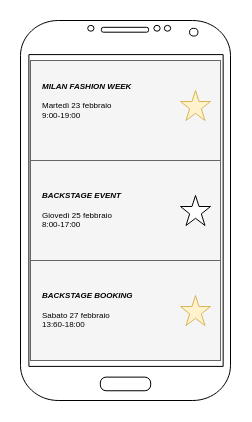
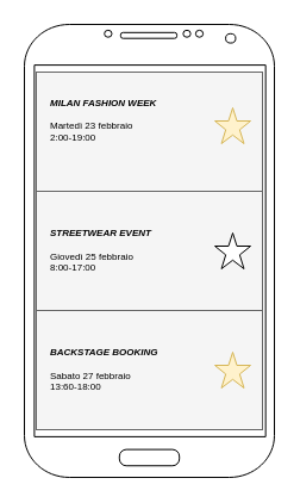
  <mxCell id="0" />
  <mxCell id="1" parent="0" />
  <mxCell id="2" value="" style="verticalLabelPosition=bottom;verticalAlign=top;html=1;shadow=0;dashed=0;strokeWidth=1;shape=mxgraph.android.phone2;" vertex="1" parent="1"><mxGeometry x="20" y="20" width="210" height="380" as="geometry" /></mxCell>
- <mxCell id="3" value="&lt;b&gt;&lt;i&gt;MILAN FASHION WEEK&lt;br&gt;&lt;/i&gt;&lt;/b&gt;&lt;br&gt;Martedì 23 febbraio&lt;br&gt;9:00-19:00&lt;br&gt;&lt;br&gt;&lt;div style=&quot;text-align: right&quot;&gt;&lt;br&gt;&lt;/div&gt;" style="strokeWidth=1;html=1;shadow=0;dashed=0;shape=mxgraph.android.rrect;rSize=0;align=left;spacingLeft=10;fontSize=8;fillColor=#f5f5f5;strokeColor=#666666;" vertex="1" parent="1"><mxGeometry x="30" y="60" width="190" height="100" as="geometry" /></mxCell>
- <mxCell id="4" value="&lt;b&gt;&lt;i&gt;BACKSTAGE EVENT&lt;br&gt;&lt;/i&gt;&lt;/b&gt;&lt;br&gt;Giovedì 25 febbraio&lt;br&gt;8:00-17:00" style="strokeWidth=1;html=1;shadow=0;dashed=0;shape=mxgraph.android.rrect;rSize=0;align=left;spacingLeft=10;fontSize=8;fillColor=#f5f5f5;strokeColor=#666666;" vertex="1" parent="1"><mxGeometry x="30" y="160" width="190" height="100" as="geometry" /></mxCell>
+ <mxCell id="3" value="&lt;b&gt;&lt;i&gt;MILAN FASHION WEEK&lt;br&gt;&lt;/i&gt;&lt;/b&gt;&lt;br&gt;Martedì 23 febbraio&lt;br&gt;2:00-19:00&lt;br&gt;&lt;br&gt;&lt;div style=&quot;text-align: right&quot;&gt;&lt;br&gt;&lt;/div&gt;" style="strokeWidth=1;html=1;shadow=0;dashed=0;shape=mxgraph.android.rrect;rSize=0;align=left;spacingLeft=10;fontSize=8;fillColor=#f5f5f5;strokeColor=#666666;" vertex="1" parent="1"><mxGeometry x="30" y="60" width="190" height="100" as="geometry" /></mxCell>
+ <mxCell id="4" value="&lt;b&gt;&lt;i&gt;STREETWEAR EVENT&lt;br&gt;&lt;/i&gt;&lt;/b&gt;&lt;br&gt;Giovedì 25 febbraio&lt;br&gt;8:00-17:00" style="strokeWidth=1;html=1;shadow=0;dashed=0;shape=mxgraph.android.rrect;rSize=0;align=left;spacingLeft=10;fontSize=8;fillColor=#f5f5f5;strokeColor=#666666;" vertex="1" parent="1"><mxGeometry x="30" y="160" width="190" height="100" as="geometry" /></mxCell>
  <mxCell id="5" value="&lt;b&gt;&lt;i&gt;BACKSTAGE BOOKING&lt;br&gt;&lt;/i&gt;&lt;/b&gt;&lt;br&gt;Sabato 27 febbraio&lt;br&gt;13:60-18:00" style="strokeWidth=1;html=1;shadow=0;dashed=0;shape=mxgraph.android.rrect;rSize=0;align=left;spacingLeft=10;fontSize=8;fillColor=#f5f5f5;strokeColor=#666666;" vertex="1" parent="1"><mxGeometry x="30" y="260" width="190" height="100" as="geometry" /></mxCell>
  <mxCell id="6" value="" style="verticalLabelPosition=bottom;verticalAlign=top;html=1;shape=mxgraph.basic.star;strokeColor=#d6b656;fillColor=#fff2cc;" vertex="1" parent="1"><mxGeometry x="180" y="90" width="30" height="30" as="geometry" /></mxCell>
  <mxCell id="7" value="" style="verticalLabelPosition=bottom;verticalAlign=top;html=1;shape=mxgraph.basic.star;" vertex="1" parent="1"><mxGeometry x="180" y="195" width="30" height="30" as="geometry" /></mxCell>
  <mxCell id="8" value="" style="verticalLabelPosition=bottom;verticalAlign=top;html=1;shape=mxgraph.basic.star;strokeColor=#d6b656;fillColor=#fff2cc;" vertex="1" parent="1"><mxGeometry x="180" y="295" width="30" height="30" as="geometry" /></mxCell>
